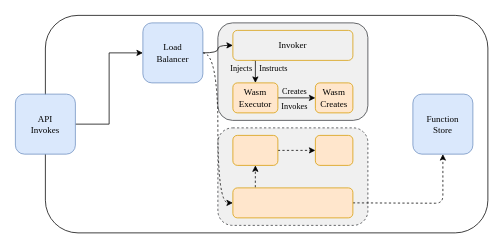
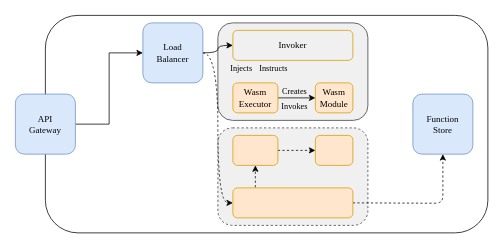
  <mxCell id="0" />
  <mxCell id="1" parent="0" />
  <mxCell id="2" value="" style="rounded=1;whiteSpace=wrap;html=1;fontFamily=Linux Biolinum O;movable=0;resizable=0;rotatable=0;deletable=0;editable=0;connectable=0;" parent="1" vertex="1"><mxGeometry x="60" y="20" width="590" height="290" as="geometry" /></mxCell>
  <mxCell id="3" value="" style="rounded=1;whiteSpace=wrap;html=1;strokeColor=#36393d;fillColor=#f0f0f0;fontFamily=Linux Biolinum O;" parent="1" vertex="1"><mxGeometry x="290" y="30" width="200" height="130" as="geometry" /></mxCell>
  <mxCell id="4" style="edgeStyle=orthogonalEdgeStyle;rounded=0;orthogonalLoop=1;jettySize=auto;html=1;entryX=0;entryY=0.5;entryDx=0;entryDy=0;fontFamily=Linux Biolinum O;" parent="1" source="5" target="7" edge="1"><mxGeometry relative="1" as="geometry" /></mxCell>
- <mxCell id="5" value="&lt;div&gt;API&lt;/div&gt;&lt;div&gt;Invokes&lt;br&gt;&lt;/div&gt;" style="whiteSpace=wrap;html=1;aspect=fixed;fontFamily=Linux Biolinum O;rounded=1;glass=0;fillColor=#dae8fc;strokeColor=#6c8ebf;" parent="1" vertex="1"><mxGeometry x="20" y="125" width="80" height="80" as="geometry" /></mxCell>
+ <mxCell id="5" value="&lt;div&gt;API&lt;/div&gt;&lt;div&gt;Gateway&lt;br&gt;&lt;/div&gt;" style="whiteSpace=wrap;html=1;aspect=fixed;fontFamily=Linux Biolinum O;rounded=1;glass=0;fillColor=#dae8fc;strokeColor=#6c8ebf;" parent="1" vertex="1"><mxGeometry x="20" y="125" width="80" height="80" as="geometry" /></mxCell>
  <mxCell id="6" style="edgeStyle=orthogonalEdgeStyle;orthogonalLoop=1;jettySize=auto;html=1;exitX=1;exitY=0.5;exitDx=0;exitDy=0;entryX=0;entryY=0.5;entryDx=0;entryDy=0;curved=1;" parent="1" source="7" target="10" edge="1"><mxGeometry relative="1" as="geometry" /></mxCell>
  <mxCell id="7" value="&lt;div&gt;Load&lt;/div&gt;&lt;div&gt;Balancer&lt;/div&gt;" style="whiteSpace=wrap;html=1;aspect=fixed;fontFamily=Linux Biolinum O;rounded=1;glass=0;fillColor=#dae8fc;strokeColor=#6c8ebf;" parent="1" vertex="1"><mxGeometry x="190" y="30" width="80" height="80" as="geometry" /></mxCell>
  <mxCell id="8" value="Function&lt;br&gt;Store" style="whiteSpace=wrap;html=1;aspect=fixed;fontFamily=Linux Biolinum O;rounded=1;glass=0;sketch=0;shadow=0;fillColor=#dae8fc;strokeColor=#6c8ebf;" parent="1" vertex="1"><mxGeometry x="550" y="125" width="80" height="80" as="geometry" /></mxCell>
- <mxCell id="9" style="edgeStyle=orthogonalEdgeStyle;rounded=0;orthogonalLoop=1;jettySize=auto;html=1;exitX=0.157;exitY=0.994;exitDx=0;exitDy=0;entryX=0.5;entryY=0;entryDx=0;entryDy=0;exitPerimeter=0;" parent="1" source="10" target="12" edge="1"><mxGeometry relative="1" as="geometry"><Array as="points" /></mxGeometry></mxCell>
  <mxCell id="10" value="&lt;span style=&quot;font-family: &amp;#34;linux biolinum o&amp;#34;&quot;&gt;Invoker&lt;/span&gt;" style="rounded=1;whiteSpace=wrap;html=1;fillColor=#f0f0f0;strokeColor=#d79b00;" parent="1" vertex="1"><mxGeometry x="310" y="40" width="160" height="40" as="geometry" /></mxCell>
  <mxCell id="11" style="edgeStyle=orthogonalEdgeStyle;rounded=0;orthogonalLoop=1;jettySize=auto;html=1;entryX=0;entryY=0.5;entryDx=0;entryDy=0;" parent="1" source="12" target="13" edge="1"><mxGeometry relative="1" as="geometry" /></mxCell>
  <mxCell id="12" value="&lt;div style=&quot;font-family: &amp;#34;linux biolinum o&amp;#34;&quot;&gt;Wasm Executor&lt;/div&gt;" style="rounded=1;whiteSpace=wrap;html=1;fillColor=#ffe6cc;strokeColor=#d79b00;" parent="1" vertex="1"><mxGeometry x="310" y="110" width="60" height="40" as="geometry" /></mxCell>
- <mxCell id="13" value="&lt;div style=&quot;font-family: &amp;#34;linux biolinum o&amp;#34;&quot;&gt;Wasm Creates&lt;/div&gt;" style="rounded=1;whiteSpace=wrap;html=1;fillColor=#ffe6cc;strokeColor=#d79b00;" parent="1" vertex="1"><mxGeometry x="420" y="110" width="50" height="40" as="geometry" /></mxCell>
+ <mxCell id="13" value="&lt;div style=&quot;font-family: &amp;#34;linux biolinum o&amp;#34;&quot;&gt;Wasm Module&lt;/div&gt;" style="rounded=1;whiteSpace=wrap;html=1;fillColor=#ffe6cc;strokeColor=#d79b00;" parent="1" vertex="1"><mxGeometry x="420" y="110" width="50" height="40" as="geometry" /></mxCell>
  <mxCell id="14" value="Creates" style="edgeLabel;html=1;align=center;verticalAlign=middle;resizable=0;points=[];fontFamily=Linux Biolinum O;labelBackgroundColor=none;spacingRight=0;spacingLeft=3;" parent="1" vertex="1" connectable="0"><mxGeometry x="390" y="120" as="geometry" /></mxCell>
  <mxCell id="15" value="Invokes" style="edgeLabel;html=1;align=center;verticalAlign=middle;resizable=0;points=[];fontFamily=Linux Biolinum O;labelBackgroundColor=none;spacingTop=1;spacingLeft=3;spacingRight=0;" parent="1" vertex="1" connectable="0"><mxGeometry x="390" y="140" as="geometry" /></mxCell>
  <mxCell id="16" value="Instructs" style="edgeLabel;html=1;align=center;verticalAlign=middle;resizable=0;points=[];fontFamily=Linux Biolinum O;labelBackgroundColor=none;spacingTop=1;spacing=0;spacingRight=7;spacingLeft=-6;" parent="1" vertex="1" connectable="0"><mxGeometry x="370" y="90" as="geometry" /></mxCell>
  <mxCell id="17" value="" style="rounded=1;whiteSpace=wrap;html=1;strokeColor=#36393d;fillColor=#f0f0f0;fontFamily=Linux Biolinum O;dashed=1;" parent="1" vertex="1"><mxGeometry x="290" y="170" width="200" height="130" as="geometry" /></mxCell>
  <mxCell id="18" style="edgeStyle=orthogonalEdgeStyle;rounded=1;orthogonalLoop=1;jettySize=auto;html=1;entryX=0.5;entryY=1;entryDx=0;entryDy=0;dashed=1;exitX=1;exitY=0.5;exitDx=0;exitDy=0;" parent="1" target="8" edge="1"><mxGeometry relative="1" as="geometry"><mxPoint x="470" y="270" as="sourcePoint" /></mxGeometry></mxCell>
  <mxCell id="19" style="edgeStyle=orthogonalEdgeStyle;orthogonalLoop=1;jettySize=auto;html=1;entryX=0;entryY=0.5;entryDx=0;entryDy=0;dashed=1;curved=1;" parent="1" source="7" target="22" edge="1"><mxGeometry relative="1" as="geometry"><mxPoint x="310" y="270" as="targetPoint" /></mxGeometry></mxCell>
  <mxCell id="20" value="Injects" style="edgeLabel;html=1;align=center;verticalAlign=middle;resizable=0;points=[];fontFamily=Linux Biolinum O;labelBackgroundColor=none;spacingTop=1;spacing=0;spacingRight=0;" parent="1" vertex="1" connectable="0"><mxGeometry x="320" y="90" as="geometry" /></mxCell>
  <mxCell id="21" style="edgeStyle=orthogonalEdgeStyle;rounded=0;orthogonalLoop=1;jettySize=auto;html=1;exitX=0.187;exitY=-0.017;exitDx=0;exitDy=0;entryX=0.5;entryY=1;entryDx=0;entryDy=0;exitPerimeter=0;dashed=1;" parent="1" source="22" target="24" edge="1"><mxGeometry relative="1" as="geometry" /></mxCell>
  <mxCell id="22" value="" style="rounded=1;whiteSpace=wrap;html=1;fillColor=#ffe6cc;strokeColor=#d79b00;" parent="1" vertex="1"><mxGeometry x="310" y="250" width="160" height="40" as="geometry" /></mxCell>
  <mxCell id="23" style="edgeStyle=orthogonalEdgeStyle;rounded=0;orthogonalLoop=1;jettySize=auto;html=1;entryX=0;entryY=0.5;entryDx=0;entryDy=0;dashed=1;" parent="1" source="24" target="25" edge="1"><mxGeometry relative="1" as="geometry" /></mxCell>
  <mxCell id="24" value="&lt;div style=&quot;font-family: &amp;#34;linux biolinum o&amp;#34;&quot;&gt;&lt;br&gt;&lt;/div&gt;" style="rounded=1;whiteSpace=wrap;html=1;fillColor=#ffe6cc;strokeColor=#d79b00;" parent="1" vertex="1"><mxGeometry x="310" y="180" width="60" height="40" as="geometry" /></mxCell>
  <mxCell id="25" value="&lt;div style=&quot;font-family: &amp;#34;linux biolinum o&amp;#34;&quot;&gt;&lt;br&gt;&lt;/div&gt;" style="rounded=1;whiteSpace=wrap;html=1;fillColor=#ffe6cc;strokeColor=#d79b00;" parent="1" vertex="1"><mxGeometry x="420" y="180" width="50" height="40" as="geometry" /></mxCell>
